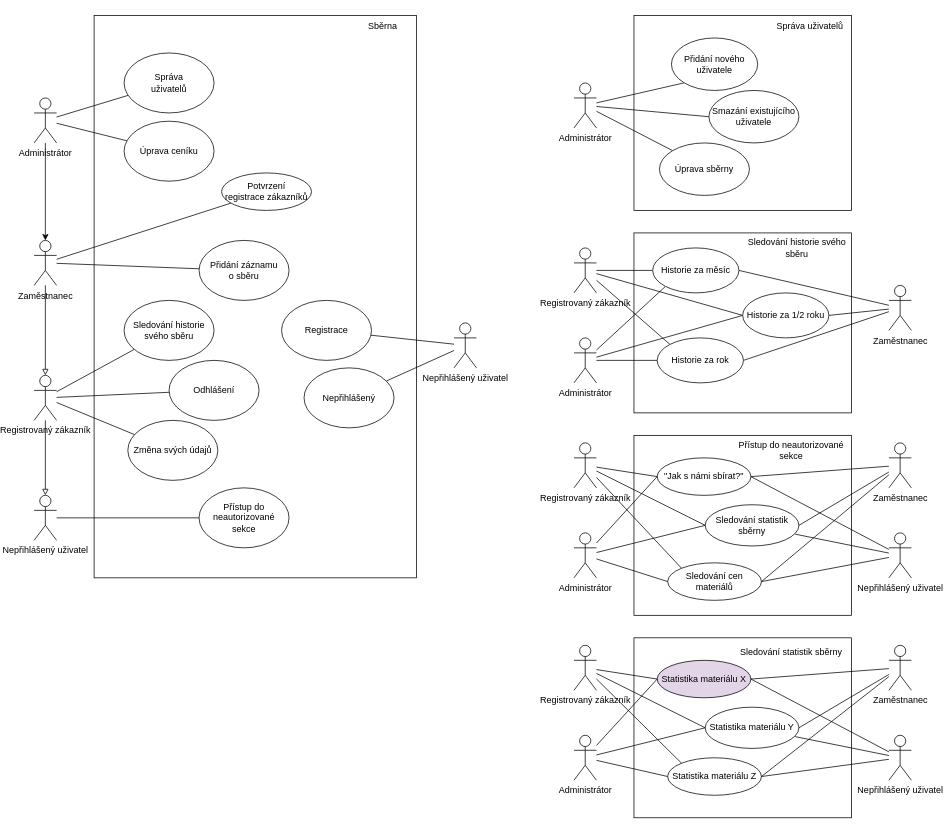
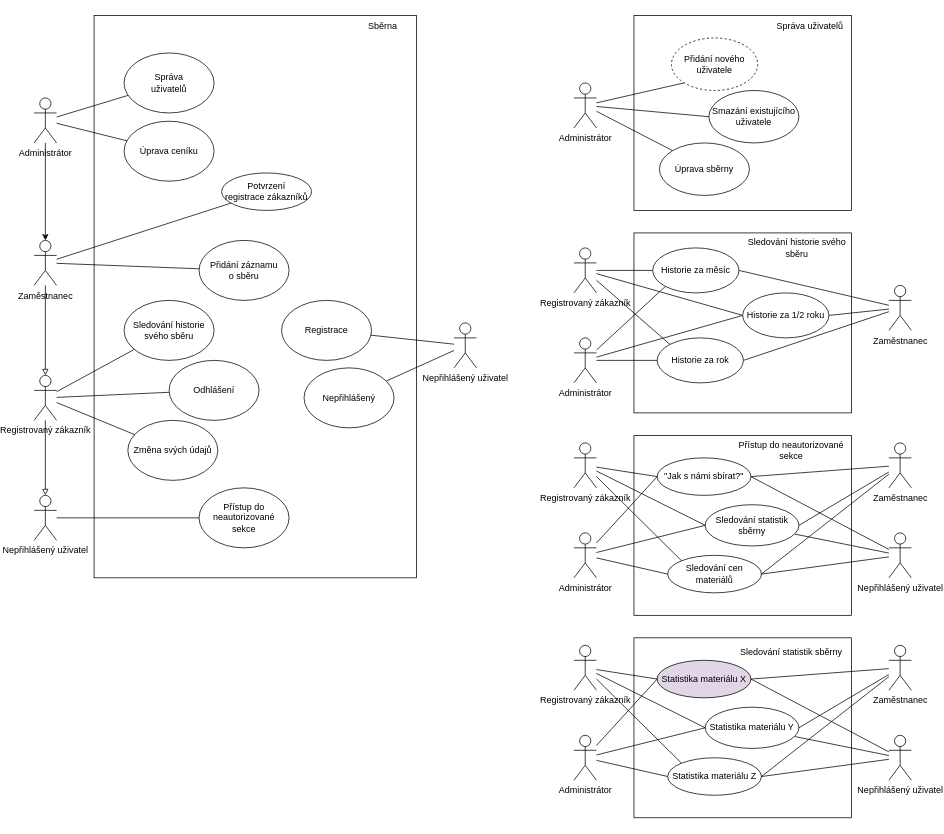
  <mxCell id="0" />
  <mxCell id="1" parent="0" />
  <mxCell id="2" value="" style="rounded=0;whiteSpace=wrap;html=1;" vertex="1" parent="1"><mxGeometry x="100" y="20" width="430" height="750" as="geometry" /></mxCell>
  <mxCell id="3" style="rounded=0;orthogonalLoop=1;jettySize=auto;html=1;endArrow=none;endFill=0;" parent="1" source="6" target="7" edge="1"><mxGeometry relative="1" as="geometry" /></mxCell>
  <mxCell id="4" style="rounded=0;orthogonalLoop=1;jettySize=auto;html=1;endArrow=none;endFill=0;" parent="1" source="6" target="10" edge="1"><mxGeometry relative="1" as="geometry" /></mxCell>
  <mxCell id="5" style="edgeStyle=none;rounded=0;orthogonalLoop=1;jettySize=auto;html=1;entryX=0.5;entryY=0;entryDx=0;entryDy=0;entryPerimeter=0;endArrow=block;endFill=0;" parent="1" target="9" edge="1" source="6"><mxGeometry relative="1" as="geometry"><mxPoint x="145" y="670" as="sourcePoint" /></mxGeometry></mxCell>
  <mxCell id="6" value="Registrovaný zákazník" style="shape=umlActor;verticalLabelPosition=bottom;verticalAlign=top;html=1;outlineConnect=0;" parent="1" vertex="1"><mxGeometry x="20" y="500" width="30" height="60" as="geometry" /></mxCell>
  <mxCell id="7" value="Změna svých údajů" style="ellipse;whiteSpace=wrap;html=1;" parent="1" vertex="1"><mxGeometry x="145" y="560" width="120" height="80" as="geometry" /></mxCell>
  <mxCell id="8" style="edgeStyle=none;rounded=0;orthogonalLoop=1;jettySize=auto;html=1;endArrow=none;endFill=0;" parent="1" source="9" target="12" edge="1"><mxGeometry relative="1" as="geometry" /></mxCell>
  <mxCell id="9" value="Nepřihlášený uživatel" style="shape=umlActor;verticalLabelPosition=bottom;verticalAlign=top;html=1;outlineConnect=0;" parent="1" vertex="1"><mxGeometry x="20" y="660" width="30" height="60" as="geometry" /></mxCell>
  <mxCell id="10" value="Sledování historie svého sběru" style="ellipse;whiteSpace=wrap;html=1;" parent="1" vertex="1"><mxGeometry x="140" y="400" width="120" height="80" as="geometry" /></mxCell>
  <mxCell id="11" value="Registrace" style="ellipse;whiteSpace=wrap;html=1;" parent="1" vertex="1"><mxGeometry x="350" y="400" width="120" height="80" as="geometry" /></mxCell>
  <mxCell id="12" value="Přístup do neautorizované&lt;br&gt;sekce" style="ellipse;whiteSpace=wrap;html=1;" parent="1" vertex="1"><mxGeometry x="240" y="650" width="120" height="80" as="geometry" /></mxCell>
  <mxCell id="13" value="Nepřihlášený" style="ellipse;whiteSpace=wrap;html=1;" parent="1" vertex="1"><mxGeometry x="380" y="490" width="120" height="80" as="geometry" /></mxCell>
  <mxCell id="14" style="edgeStyle=none;rounded=0;orthogonalLoop=1;jettySize=auto;html=1;entryX=0.5;entryY=0;entryDx=0;entryDy=0;entryPerimeter=0;endArrow=block;endFill=0;" parent="1" source="15" target="6" edge="1"><mxGeometry relative="1" as="geometry" /></mxCell>
  <mxCell id="15" value="Zaměstnanec" style="shape=umlActor;verticalLabelPosition=bottom;verticalAlign=top;html=1;outlineConnect=0;" parent="1" vertex="1"><mxGeometry x="20" y="320" width="30" height="60" as="geometry" /></mxCell>
  <mxCell id="16" style="edgeStyle=none;rounded=0;orthogonalLoop=1;jettySize=auto;html=1;endArrow=none;endFill=0;" parent="1" source="17" target="15" edge="1"><mxGeometry relative="1" as="geometry" /></mxCell>
  <mxCell id="17" value="Potvrzení&lt;br&gt;registrace zákazníků" style="ellipse;whiteSpace=wrap;html=1;" parent="1" vertex="1"><mxGeometry x="270" y="230" width="120" height="50" as="geometry" /></mxCell>
  <mxCell id="18" style="edgeStyle=none;rounded=0;orthogonalLoop=1;jettySize=auto;html=1;endArrow=none;endFill=0;" parent="1" source="19" target="15" edge="1"><mxGeometry relative="1" as="geometry" /></mxCell>
  <mxCell id="19" value="Přidání záznamu&lt;br&gt;o sběru" style="ellipse;whiteSpace=wrap;html=1;" parent="1" vertex="1"><mxGeometry x="240" y="320" width="120" height="80" as="geometry" /></mxCell>
  <mxCell id="20" style="rounded=0;orthogonalLoop=1;jettySize=auto;html=1;endArrow=none;endFill=0;" parent="1" source="22" target="25" edge="1"><mxGeometry relative="1" as="geometry" /></mxCell>
  <mxCell id="21" value="" style="edgeStyle=orthogonalEdgeStyle;rounded=0;orthogonalLoop=1;jettySize=auto;html=1;" parent="1" source="22" target="15" edge="1"><mxGeometry relative="1" as="geometry" /></mxCell>
  <mxCell id="22" value="Administrátor" style="shape=umlActor;verticalLabelPosition=bottom;verticalAlign=top;html=1;outlineConnect=0;" parent="1" vertex="1"><mxGeometry x="20" y="130" width="30" height="60" as="geometry" /></mxCell>
  <mxCell id="23" style="edgeStyle=none;rounded=0;orthogonalLoop=1;jettySize=auto;html=1;endArrow=none;endFill=0;" edge="1" parent="1" source="24" target="22"><mxGeometry relative="1" as="geometry" /></mxCell>
  <mxCell id="24" value="Úprava ceníku" style="ellipse;whiteSpace=wrap;html=1;" parent="1" vertex="1"><mxGeometry x="140" y="161" width="120" height="80" as="geometry" /></mxCell>
  <mxCell id="25" value="Správa&lt;br&gt;uživatelů" style="ellipse;whiteSpace=wrap;html=1;" parent="1" vertex="1"><mxGeometry x="140" y="70" width="120" height="80" as="geometry" /></mxCell>
  <mxCell id="26" style="edgeStyle=none;rounded=0;orthogonalLoop=1;jettySize=auto;html=1;endArrow=none;endFill=0;" parent="1" source="28" target="13" edge="1"><mxGeometry relative="1" as="geometry" /></mxCell>
  <mxCell id="27" style="edgeStyle=none;rounded=0;orthogonalLoop=1;jettySize=auto;html=1;endArrow=none;endFill=0;" parent="1" source="28" target="11" edge="1"><mxGeometry relative="1" as="geometry" /></mxCell>
  <mxCell id="28" value="Nepřihlášený uživatel" style="shape=umlActor;verticalLabelPosition=bottom;verticalAlign=top;html=1;outlineConnect=0;" parent="1" vertex="1"><mxGeometry x="580" y="430" width="30" height="60" as="geometry" /></mxCell>
  <mxCell id="29" style="rounded=0;orthogonalLoop=1;jettySize=auto;html=1;endArrow=none;endFill=0;" parent="1" source="30" target="6" edge="1"><mxGeometry relative="1" as="geometry" /></mxCell>
  <mxCell id="30" value="Odhlášení" style="ellipse;whiteSpace=wrap;html=1;" parent="1" vertex="1"><mxGeometry x="200" y="480" width="120" height="80" as="geometry" /></mxCell>
  <mxCell id="31" value="" style="rounded=0;whiteSpace=wrap;html=1;" vertex="1" parent="1"><mxGeometry x="820" y="20" width="290" height="260" as="geometry" /></mxCell>
  <mxCell id="32" style="edgeStyle=none;rounded=0;orthogonalLoop=1;jettySize=auto;html=1;endArrow=none;endFill=0;entryX=0;entryY=1;entryDx=0;entryDy=0;" edge="1" parent="1" source="35" target="36"><mxGeometry relative="1" as="geometry" /></mxCell>
  <mxCell id="33" style="edgeStyle=none;rounded=0;orthogonalLoop=1;jettySize=auto;html=1;entryX=0;entryY=0.5;entryDx=0;entryDy=0;endArrow=none;endFill=0;" edge="1" parent="1" source="35" target="38"><mxGeometry relative="1" as="geometry" /></mxCell>
  <mxCell id="34" style="edgeStyle=none;rounded=0;orthogonalLoop=1;jettySize=auto;html=1;entryX=0;entryY=0;entryDx=0;entryDy=0;endArrow=none;endFill=0;" edge="1" parent="1" source="35" target="39"><mxGeometry relative="1" as="geometry" /></mxCell>
  <mxCell id="35" value="Administrátor" style="shape=umlActor;verticalLabelPosition=bottom;verticalAlign=top;html=1;outlineConnect=0;" vertex="1" parent="1"><mxGeometry x="740" y="110" width="30" height="60" as="geometry" /></mxCell>
- <mxCell id="36" value="Přidání nového uživatele" style="ellipse;whiteSpace=wrap;html=1;" vertex="1" parent="1"><mxGeometry x="870" y="50" width="115" height="70" as="geometry" /></mxCell>
+ <mxCell id="36" value="Přidání nového uživatele" style="ellipse;whiteSpace=wrap;html=1;dashed=1;" vertex="1" parent="1"><mxGeometry x="870" y="50" width="115" height="70" as="geometry" /></mxCell>
  <mxCell id="37" value="Správa uživatelů" style="text;html=1;strokeColor=none;fillColor=none;align=center;verticalAlign=middle;whiteSpace=wrap;rounded=0;" vertex="1" parent="1"><mxGeometry x="1000" y="20" width="110" height="30" as="geometry" /></mxCell>
  <mxCell id="38" value="Smazání existujícího uživatele" style="ellipse;whiteSpace=wrap;html=1;" vertex="1" parent="1"><mxGeometry x="920" y="120" width="120" height="70" as="geometry" /></mxCell>
  <mxCell id="39" value="Úprava sběrny" style="ellipse;whiteSpace=wrap;html=1;" vertex="1" parent="1"><mxGeometry x="854" y="190" width="120" height="70" as="geometry" /></mxCell>
  <mxCell id="40" value="&lt;font style=&quot;font-size: 12px;&quot;&gt;Sběrna&lt;/font&gt;" style="text;html=1;strokeColor=none;fillColor=none;align=center;verticalAlign=middle;whiteSpace=wrap;rounded=0;" vertex="1" parent="1"><mxGeometry x="430" y="20" width="110" height="30" as="geometry" /></mxCell>
  <mxCell id="41" value="" style="rounded=0;whiteSpace=wrap;html=1;fontSize=12;" vertex="1" parent="1"><mxGeometry x="820" y="310" width="290" height="240" as="geometry" /></mxCell>
  <mxCell id="42" value="Sledování historie svého sběru" style="text;html=1;strokeColor=none;fillColor=none;align=center;verticalAlign=middle;whiteSpace=wrap;rounded=0;fontSize=12;" vertex="1" parent="1"><mxGeometry x="965" y="310" width="145" height="40" as="geometry" /></mxCell>
  <mxCell id="43" style="edgeStyle=none;rounded=0;orthogonalLoop=1;jettySize=auto;html=1;entryX=0;entryY=0.5;entryDx=0;entryDy=0;fontSize=12;endArrow=none;endFill=0;" edge="1" parent="1" source="46" target="55"><mxGeometry relative="1" as="geometry" /></mxCell>
  <mxCell id="44" style="edgeStyle=none;rounded=0;orthogonalLoop=1;jettySize=auto;html=1;entryX=0;entryY=0;entryDx=0;entryDy=0;fontSize=12;endArrow=none;endFill=0;" edge="1" parent="1" source="46" target="57"><mxGeometry relative="1" as="geometry" /></mxCell>
  <mxCell id="45" style="edgeStyle=none;rounded=0;orthogonalLoop=1;jettySize=auto;html=1;entryX=0;entryY=0.5;entryDx=0;entryDy=0;fontSize=12;endArrow=none;endFill=0;" edge="1" parent="1" source="46" target="56"><mxGeometry relative="1" as="geometry" /></mxCell>
  <mxCell id="46" value="Registrovaný zákazník" style="shape=umlActor;verticalLabelPosition=bottom;verticalAlign=top;html=1;outlineConnect=0;fontSize=12;" vertex="1" parent="1"><mxGeometry x="740" y="330" width="30" height="60" as="geometry" /></mxCell>
  <mxCell id="47" style="edgeStyle=none;rounded=0;orthogonalLoop=1;jettySize=auto;html=1;entryX=1;entryY=0.5;entryDx=0;entryDy=0;fontSize=12;endArrow=none;endFill=0;" edge="1" parent="1" source="50" target="55"><mxGeometry relative="1" as="geometry" /></mxCell>
  <mxCell id="48" style="edgeStyle=none;rounded=0;orthogonalLoop=1;jettySize=auto;html=1;entryX=1;entryY=0.5;entryDx=0;entryDy=0;fontSize=12;endArrow=none;endFill=0;" edge="1" parent="1" source="50" target="56"><mxGeometry relative="1" as="geometry" /></mxCell>
  <mxCell id="49" style="edgeStyle=none;rounded=0;orthogonalLoop=1;jettySize=auto;html=1;entryX=1;entryY=0.5;entryDx=0;entryDy=0;fontSize=12;endArrow=none;endFill=0;" edge="1" parent="1" source="50" target="57"><mxGeometry relative="1" as="geometry" /></mxCell>
  <mxCell id="50" value="&lt;div&gt;Zaměstnanec&lt;/div&gt;" style="shape=umlActor;verticalLabelPosition=bottom;verticalAlign=top;html=1;outlineConnect=0;fontSize=12;" vertex="1" parent="1"><mxGeometry x="1160" y="380" width="30" height="60" as="geometry" /></mxCell>
  <mxCell id="51" style="edgeStyle=none;rounded=0;orthogonalLoop=1;jettySize=auto;html=1;entryX=0;entryY=1;entryDx=0;entryDy=0;fontSize=12;endArrow=none;endFill=0;" edge="1" parent="1" source="54" target="55"><mxGeometry relative="1" as="geometry" /></mxCell>
  <mxCell id="52" style="edgeStyle=none;rounded=0;orthogonalLoop=1;jettySize=auto;html=1;entryX=0;entryY=0.5;entryDx=0;entryDy=0;fontSize=12;endArrow=none;endFill=0;" edge="1" parent="1" source="54" target="57"><mxGeometry relative="1" as="geometry" /></mxCell>
  <mxCell id="53" style="edgeStyle=none;rounded=0;orthogonalLoop=1;jettySize=auto;html=1;entryX=0;entryY=0.5;entryDx=0;entryDy=0;fontSize=12;endArrow=none;endFill=0;" edge="1" parent="1" source="54" target="56"><mxGeometry relative="1" as="geometry" /></mxCell>
  <mxCell id="54" value="Administrátor" style="shape=umlActor;verticalLabelPosition=bottom;verticalAlign=top;html=1;outlineConnect=0;fontSize=12;" vertex="1" parent="1"><mxGeometry x="740" y="450" width="30" height="60" as="geometry" /></mxCell>
  <mxCell id="55" value="Historie za měsíc" style="ellipse;whiteSpace=wrap;html=1;fontSize=12;" vertex="1" parent="1"><mxGeometry x="845" y="330" width="115" height="60" as="geometry" /></mxCell>
  <mxCell id="56" value="Historie za 1/2 roku" style="ellipse;whiteSpace=wrap;html=1;fontSize=12;" vertex="1" parent="1"><mxGeometry x="965" y="390" width="115" height="60" as="geometry" /></mxCell>
  <mxCell id="57" value="Historie za rok" style="ellipse;whiteSpace=wrap;html=1;fontSize=12;" vertex="1" parent="1"><mxGeometry x="851" y="450" width="115" height="60" as="geometry" /></mxCell>
  <mxCell id="58" value="" style="rounded=0;whiteSpace=wrap;html=1;fontSize=12;" vertex="1" parent="1"><mxGeometry x="820" y="850" width="290" height="240" as="geometry" /></mxCell>
  <mxCell id="59" value="Sledování statistik sběrny" style="text;html=1;strokeColor=none;fillColor=none;align=center;verticalAlign=middle;whiteSpace=wrap;rounded=0;fontSize=12;" vertex="1" parent="1"><mxGeometry x="950" y="850" width="160" height="40" as="geometry" /></mxCell>
  <mxCell id="60" value="Statistika materiálu X" style="ellipse;whiteSpace=wrap;html=1;fontSize=12;fillColor=#e1d5e7;" vertex="1" parent="1"><mxGeometry x="851" y="880" width="125" height="50" as="geometry" /></mxCell>
  <mxCell id="61" value="Statistika materiálu Y" style="ellipse;whiteSpace=wrap;html=1;fontSize=12;" vertex="1" parent="1"><mxGeometry x="915" y="942.5" width="125" height="55" as="geometry" /></mxCell>
  <mxCell id="62" value="Statistika materiálu Z" style="ellipse;whiteSpace=wrap;html=1;fontSize=12;" vertex="1" parent="1"><mxGeometry x="865" y="1010" width="125" height="50" as="geometry" /></mxCell>
  <mxCell id="63" style="edgeStyle=none;rounded=0;orthogonalLoop=1;jettySize=auto;html=1;entryX=0;entryY=0.5;entryDx=0;entryDy=0;fontSize=12;endArrow=none;endFill=0;" edge="1" parent="1" source="66" target="60"><mxGeometry relative="1" as="geometry" /></mxCell>
  <mxCell id="64" style="edgeStyle=none;rounded=0;orthogonalLoop=1;jettySize=auto;html=1;entryX=0;entryY=0.5;entryDx=0;entryDy=0;fontSize=12;endArrow=none;endFill=0;" edge="1" parent="1" source="66" target="61"><mxGeometry relative="1" as="geometry" /></mxCell>
  <mxCell id="65" style="edgeStyle=none;rounded=0;orthogonalLoop=1;jettySize=auto;html=1;entryX=0;entryY=0;entryDx=0;entryDy=0;fontSize=12;endArrow=none;endFill=0;" edge="1" parent="1" source="66" target="62"><mxGeometry relative="1" as="geometry" /></mxCell>
  <mxCell id="66" value="Registrovaný zákazník" style="shape=umlActor;verticalLabelPosition=bottom;verticalAlign=top;html=1;outlineConnect=0;fontSize=12;" vertex="1" parent="1"><mxGeometry x="740" y="860" width="30" height="60" as="geometry" /></mxCell>
  <mxCell id="67" style="edgeStyle=none;rounded=0;orthogonalLoop=1;jettySize=auto;html=1;entryX=0;entryY=0.5;entryDx=0;entryDy=0;fontSize=12;endArrow=none;endFill=0;" edge="1" parent="1" source="70" target="60"><mxGeometry relative="1" as="geometry" /></mxCell>
  <mxCell id="68" style="edgeStyle=none;rounded=0;orthogonalLoop=1;jettySize=auto;html=1;entryX=0;entryY=0.5;entryDx=0;entryDy=0;fontSize=12;endArrow=none;endFill=0;" edge="1" parent="1" source="70" target="61"><mxGeometry relative="1" as="geometry" /></mxCell>
  <mxCell id="69" style="edgeStyle=none;rounded=0;orthogonalLoop=1;jettySize=auto;html=1;entryX=0;entryY=0.5;entryDx=0;entryDy=0;fontSize=12;endArrow=none;endFill=0;" edge="1" parent="1" source="70" target="62"><mxGeometry relative="1" as="geometry" /></mxCell>
  <mxCell id="70" value="Administrátor" style="shape=umlActor;verticalLabelPosition=bottom;verticalAlign=top;html=1;outlineConnect=0;fontSize=12;" vertex="1" parent="1"><mxGeometry x="740" y="980" width="30" height="60" as="geometry" /></mxCell>
  <mxCell id="71" style="edgeStyle=none;rounded=0;orthogonalLoop=1;jettySize=auto;html=1;entryX=1;entryY=0.5;entryDx=0;entryDy=0;fontSize=12;endArrow=none;endFill=0;" edge="1" parent="1" source="74" target="60"><mxGeometry relative="1" as="geometry" /></mxCell>
  <mxCell id="72" style="edgeStyle=none;rounded=0;orthogonalLoop=1;jettySize=auto;html=1;entryX=1;entryY=0.5;entryDx=0;entryDy=0;fontSize=12;endArrow=none;endFill=0;" edge="1" parent="1" source="74" target="61"><mxGeometry relative="1" as="geometry" /></mxCell>
  <mxCell id="73" style="edgeStyle=none;rounded=0;orthogonalLoop=1;jettySize=auto;html=1;entryX=1;entryY=0.5;entryDx=0;entryDy=0;fontSize=12;endArrow=none;endFill=0;" edge="1" parent="1" source="74" target="62"><mxGeometry relative="1" as="geometry" /></mxCell>
  <mxCell id="74" value="&lt;div&gt;Zaměstnanec&lt;/div&gt;" style="shape=umlActor;verticalLabelPosition=bottom;verticalAlign=top;html=1;outlineConnect=0;fontSize=12;" vertex="1" parent="1"><mxGeometry x="1160" y="860" width="30" height="60" as="geometry" /></mxCell>
  <mxCell id="75" style="edgeStyle=none;rounded=0;orthogonalLoop=1;jettySize=auto;html=1;entryX=1;entryY=0.5;entryDx=0;entryDy=0;fontSize=12;endArrow=none;endFill=0;" edge="1" parent="1" source="78" target="60"><mxGeometry relative="1" as="geometry" /></mxCell>
  <mxCell id="76" style="edgeStyle=none;rounded=0;orthogonalLoop=1;jettySize=auto;html=1;entryX=0.96;entryY=0.714;entryDx=0;entryDy=0;entryPerimeter=0;fontSize=12;endArrow=none;endFill=0;" edge="1" parent="1" source="78" target="61"><mxGeometry relative="1" as="geometry" /></mxCell>
  <mxCell id="77" style="edgeStyle=none;rounded=0;orthogonalLoop=1;jettySize=auto;html=1;entryX=1;entryY=0.5;entryDx=0;entryDy=0;fontSize=12;endArrow=none;endFill=0;" edge="1" parent="1" source="78" target="62"><mxGeometry relative="1" as="geometry" /></mxCell>
  <mxCell id="78" value="Nepřihlášený uživatel" style="shape=umlActor;verticalLabelPosition=bottom;verticalAlign=top;html=1;outlineConnect=0;fontSize=12;" vertex="1" parent="1"><mxGeometry x="1160" y="980" width="30" height="60" as="geometry" /></mxCell>
  <mxCell id="79" value="" style="rounded=0;whiteSpace=wrap;html=1;fontSize=12;" vertex="1" parent="1"><mxGeometry x="820" y="580" width="290" height="240" as="geometry" /></mxCell>
  <mxCell id="80" value="Přístup do neautorizované sekce" style="text;html=1;strokeColor=none;fillColor=none;align=center;verticalAlign=middle;whiteSpace=wrap;rounded=0;fontSize=12;" vertex="1" parent="1"><mxGeometry x="950" y="580" width="160" height="40" as="geometry" /></mxCell>
  <mxCell id="81" value="&quot;Jak s námi sbírat?&quot;" style="ellipse;whiteSpace=wrap;html=1;fontSize=12;" vertex="1" parent="1"><mxGeometry x="851" y="610" width="125" height="50" as="geometry" /></mxCell>
  <mxCell id="82" value="Sledování statistik sběrny" style="ellipse;whiteSpace=wrap;html=1;fontSize=12;" vertex="1" parent="1"><mxGeometry x="915" y="672.5" width="125" height="55" as="geometry" /></mxCell>
- <mxCell id="83" value="Sledování cen materiálů" style="ellipse;whiteSpace=wrap;html=1;fontSize=12;" vertex="1" parent="1"><mxGeometry x="865" y="750" width="125" height="50" as="geometry" /></mxCell>
+ <mxCell id="83" value="Sledování cen materiálů" style="ellipse;whiteSpace=wrap;html=1;fontSize=12;" vertex="1" parent="1"><mxGeometry x="865" y="740" width="125" height="50" as="geometry" /></mxCell>
  <mxCell id="84" style="edgeStyle=none;rounded=0;orthogonalLoop=1;jettySize=auto;html=1;entryX=0;entryY=0.5;entryDx=0;entryDy=0;fontSize=12;endArrow=none;endFill=0;" edge="1" parent="1" source="87" target="81"><mxGeometry relative="1" as="geometry" /></mxCell>
  <mxCell id="85" style="edgeStyle=none;rounded=0;orthogonalLoop=1;jettySize=auto;html=1;entryX=0;entryY=0.5;entryDx=0;entryDy=0;fontSize=12;endArrow=none;endFill=0;" edge="1" parent="1" source="87" target="82"><mxGeometry relative="1" as="geometry" /></mxCell>
  <mxCell id="86" style="edgeStyle=none;rounded=0;orthogonalLoop=1;jettySize=auto;html=1;entryX=0;entryY=0;entryDx=0;entryDy=0;fontSize=12;endArrow=none;endFill=0;" edge="1" parent="1" source="87" target="83"><mxGeometry relative="1" as="geometry" /></mxCell>
  <mxCell id="87" value="Registrovaný zákazník" style="shape=umlActor;verticalLabelPosition=bottom;verticalAlign=top;html=1;outlineConnect=0;fontSize=12;" vertex="1" parent="1"><mxGeometry x="740" y="590" width="30" height="60" as="geometry" /></mxCell>
  <mxCell id="88" style="edgeStyle=none;rounded=0;orthogonalLoop=1;jettySize=auto;html=1;entryX=0;entryY=0.5;entryDx=0;entryDy=0;fontSize=12;endArrow=none;endFill=0;" edge="1" parent="1" source="91" target="81"><mxGeometry relative="1" as="geometry" /></mxCell>
  <mxCell id="89" style="edgeStyle=none;rounded=0;orthogonalLoop=1;jettySize=auto;html=1;entryX=0;entryY=0.5;entryDx=0;entryDy=0;fontSize=12;endArrow=none;endFill=0;" edge="1" parent="1" source="91" target="82"><mxGeometry relative="1" as="geometry" /></mxCell>
  <mxCell id="90" style="edgeStyle=none;rounded=0;orthogonalLoop=1;jettySize=auto;html=1;entryX=0;entryY=0.5;entryDx=0;entryDy=0;fontSize=12;endArrow=none;endFill=0;" edge="1" parent="1" source="91" target="83"><mxGeometry relative="1" as="geometry" /></mxCell>
  <mxCell id="91" value="Administrátor" style="shape=umlActor;verticalLabelPosition=bottom;verticalAlign=top;html=1;outlineConnect=0;fontSize=12;" vertex="1" parent="1"><mxGeometry x="740" y="710" width="30" height="60" as="geometry" /></mxCell>
  <mxCell id="92" style="edgeStyle=none;rounded=0;orthogonalLoop=1;jettySize=auto;html=1;entryX=1;entryY=0.5;entryDx=0;entryDy=0;fontSize=12;endArrow=none;endFill=0;" edge="1" parent="1" source="95" target="81"><mxGeometry relative="1" as="geometry" /></mxCell>
  <mxCell id="93" style="edgeStyle=none;rounded=0;orthogonalLoop=1;jettySize=auto;html=1;entryX=1;entryY=0.5;entryDx=0;entryDy=0;fontSize=12;endArrow=none;endFill=0;" edge="1" parent="1" source="95" target="82"><mxGeometry relative="1" as="geometry" /></mxCell>
  <mxCell id="94" style="edgeStyle=none;rounded=0;orthogonalLoop=1;jettySize=auto;html=1;entryX=1;entryY=0.5;entryDx=0;entryDy=0;fontSize=12;endArrow=none;endFill=0;" edge="1" parent="1" source="95" target="83"><mxGeometry relative="1" as="geometry" /></mxCell>
  <mxCell id="95" value="&lt;div&gt;Zaměstnanec&lt;/div&gt;" style="shape=umlActor;verticalLabelPosition=bottom;verticalAlign=top;html=1;outlineConnect=0;fontSize=12;" vertex="1" parent="1"><mxGeometry x="1160" y="590" width="30" height="60" as="geometry" /></mxCell>
  <mxCell id="96" style="edgeStyle=none;rounded=0;orthogonalLoop=1;jettySize=auto;html=1;entryX=1;entryY=0.5;entryDx=0;entryDy=0;fontSize=12;endArrow=none;endFill=0;" edge="1" parent="1" source="99" target="81"><mxGeometry relative="1" as="geometry" /></mxCell>
  <mxCell id="97" style="edgeStyle=none;rounded=0;orthogonalLoop=1;jettySize=auto;html=1;entryX=0.96;entryY=0.714;entryDx=0;entryDy=0;entryPerimeter=0;fontSize=12;endArrow=none;endFill=0;" edge="1" parent="1" source="99" target="82"><mxGeometry relative="1" as="geometry" /></mxCell>
  <mxCell id="98" style="edgeStyle=none;rounded=0;orthogonalLoop=1;jettySize=auto;html=1;entryX=1;entryY=0.5;entryDx=0;entryDy=0;fontSize=12;endArrow=none;endFill=0;" edge="1" parent="1" source="99" target="83"><mxGeometry relative="1" as="geometry" /></mxCell>
  <mxCell id="99" value="Nepřihlášený uživatel" style="shape=umlActor;verticalLabelPosition=bottom;verticalAlign=top;html=1;outlineConnect=0;fontSize=12;" vertex="1" parent="1"><mxGeometry x="1160" y="710" width="30" height="60" as="geometry" /></mxCell>
